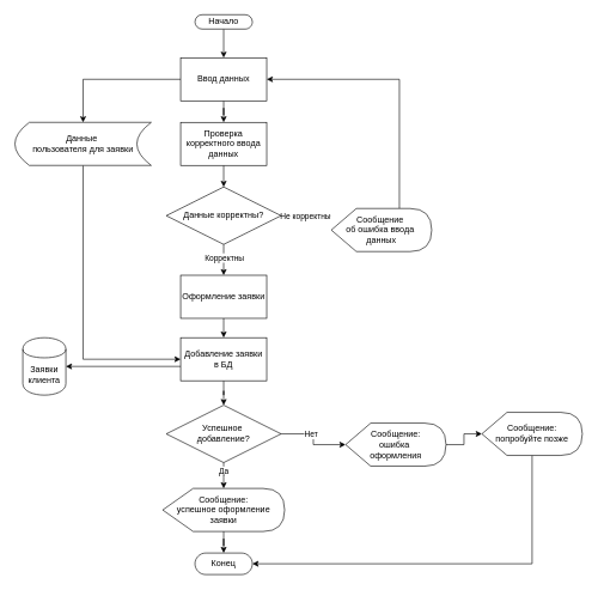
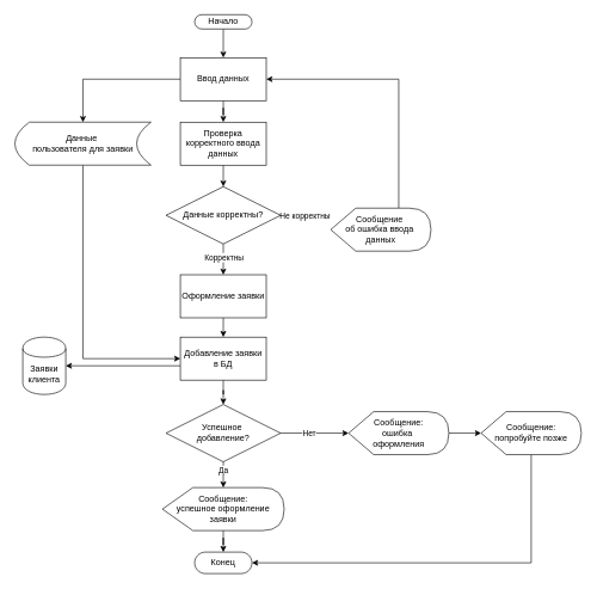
  <mxCell id="0" />
  <mxCell id="1" parent="0" />
  <mxCell id="2" style="edgeStyle=orthogonalEdgeStyle;rounded=0;orthogonalLoop=1;jettySize=auto;html=1;" edge="1" parent="1" source="3" target="6"><mxGeometry relative="1" as="geometry" /></mxCell>
  <mxCell id="3" value="Начало" style="html=1;dashed=0;whiteSpace=wrap;shape=mxgraph.dfd.start" vertex="1" parent="1"><mxGeometry x="271" y="20" width="80" height="20" as="geometry" /></mxCell>
  <mxCell id="4" style="edgeStyle=orthogonalEdgeStyle;rounded=0;orthogonalLoop=1;jettySize=auto;html=1;" edge="1" parent="1" source="6" target="8"><mxGeometry relative="1" as="geometry"><mxPoint x="311" y="170" as="targetPoint" /></mxGeometry></mxCell>
  <mxCell id="5" style="edgeStyle=orthogonalEdgeStyle;rounded=0;orthogonalLoop=1;jettySize=auto;html=1;" edge="1" parent="1" source="6" target="17"><mxGeometry relative="1" as="geometry" /></mxCell>
  <mxCell id="6" value="&lt;div&gt;Ввод данных&lt;/div&gt;" style="rounded=0;whiteSpace=wrap;html=1;" vertex="1" parent="1"><mxGeometry x="251" y="80" width="120" height="60" as="geometry" /></mxCell>
  <mxCell id="7" style="edgeStyle=orthogonalEdgeStyle;rounded=0;orthogonalLoop=1;jettySize=auto;html=1;" edge="1" parent="1" source="8"><mxGeometry relative="1" as="geometry"><mxPoint x="311" y="260" as="targetPoint" /></mxGeometry></mxCell>
  <mxCell id="8" value="Проверка корректного ввода данных" style="rounded=0;whiteSpace=wrap;html=1;" vertex="1" parent="1"><mxGeometry x="251" y="170" width="120" height="60" as="geometry" /></mxCell>
  <mxCell id="9" style="edgeStyle=orthogonalEdgeStyle;rounded=0;orthogonalLoop=1;jettySize=auto;html=1;" edge="1" parent="1" source="13" target="15"><mxGeometry relative="1" as="geometry"><mxPoint x="491" y="250" as="targetPoint" /><Array as="points"><mxPoint x="491" y="300" /></Array></mxGeometry></mxCell>
  <mxCell id="10" value="Не корректны" style="edgeLabel;html=1;align=center;verticalAlign=middle;resizable=0;points=[];" vertex="1" connectable="0" parent="9"><mxGeometry x="-0.316" relative="1" as="geometry"><mxPoint x="9" as="offset" /></mxGeometry></mxCell>
  <mxCell id="11" style="edgeStyle=orthogonalEdgeStyle;rounded=0;orthogonalLoop=1;jettySize=auto;html=1;" edge="1" parent="1" source="13" target="19"><mxGeometry relative="1" as="geometry"><mxPoint x="310.75" y="580" as="targetPoint" /><mxPoint x="310.75" y="550" as="sourcePoint" /></mxGeometry></mxCell>
  <mxCell id="12" value="Корректны" style="edgeLabel;html=1;align=center;verticalAlign=middle;resizable=0;points=[];" vertex="1" connectable="0" parent="11"><mxGeometry x="-0.155" relative="1" as="geometry"><mxPoint as="offset" /></mxGeometry></mxCell>
  <mxCell id="13" value="Данные корректны?" style="rhombus;whiteSpace=wrap;html=1;" vertex="1" parent="1"><mxGeometry x="231" y="260" width="160" height="80" as="geometry" /></mxCell>
  <mxCell id="14" style="edgeStyle=orthogonalEdgeStyle;rounded=0;orthogonalLoop=1;jettySize=auto;html=1;entryX=1;entryY=0.5;entryDx=0;entryDy=0;" edge="1" parent="1" source="15" target="6"><mxGeometry relative="1" as="geometry"><Array as="points"><mxPoint x="556" y="110" /></Array></mxGeometry></mxCell>
  <mxCell id="15" value="&lt;div&gt;Сообщение&amp;nbsp;&lt;/div&gt;&lt;div&gt;об ошибка ввода&amp;nbsp;&lt;/div&gt;&lt;div&gt;данных&lt;/div&gt;" style="shape=display;whiteSpace=wrap;html=1;" vertex="1" parent="1"><mxGeometry x="461" y="290" width="140" height="60" as="geometry" /></mxCell>
  <mxCell id="16" style="edgeStyle=orthogonalEdgeStyle;rounded=0;orthogonalLoop=1;jettySize=auto;html=1;" edge="1" parent="1" source="17" target="32"><mxGeometry relative="1" as="geometry"><Array as="points"><mxPoint x="115" y="500" /></Array></mxGeometry></mxCell>
  <mxCell id="17" value="&lt;div&gt;Данные&amp;nbsp;&lt;/div&gt;&lt;div&gt;пользователя для заявки&lt;br&gt;&lt;/div&gt;" style="shape=dataStorage;whiteSpace=wrap;html=1;fixedSize=1;" vertex="1" parent="1"><mxGeometry x="20" y="170" width="190" height="60" as="geometry" /></mxCell>
  <mxCell id="18" style="edgeStyle=orthogonalEdgeStyle;rounded=0;orthogonalLoop=1;jettySize=auto;html=1;" edge="1" parent="1" source="19"><mxGeometry relative="1" as="geometry"><mxPoint x="311" y="470" as="targetPoint" /></mxGeometry></mxCell>
  <mxCell id="19" value="Оформление заявки" style="rounded=0;whiteSpace=wrap;html=1;" vertex="1" parent="1"><mxGeometry x="251" y="383" width="120" height="60" as="geometry" /></mxCell>
  <mxCell id="20" style="edgeStyle=orthogonalEdgeStyle;rounded=0;orthogonalLoop=1;jettySize=auto;html=1;" edge="1" parent="1" source="24" target="26"><mxGeometry relative="1" as="geometry"><mxPoint x="511" y="797" as="targetPoint" /></mxGeometry></mxCell>
  <mxCell id="21" value="Нет" style="edgeLabel;html=1;align=center;verticalAlign=middle;resizable=0;points=[];" vertex="1" connectable="0" parent="20"><mxGeometry x="-0.504" y="2" relative="1" as="geometry"><mxPoint x="15" y="2" as="offset" /></mxGeometry></mxCell>
  <mxCell id="22" style="edgeStyle=orthogonalEdgeStyle;rounded=0;orthogonalLoop=1;jettySize=auto;html=1;" edge="1" parent="1" source="24"><mxGeometry relative="1" as="geometry"><mxPoint x="311" y="680" as="targetPoint" /></mxGeometry></mxCell>
  <mxCell id="23" value="Да" style="edgeLabel;html=1;align=center;verticalAlign=middle;resizable=0;points=[];" vertex="1" connectable="0" parent="22"><mxGeometry x="-0.373" y="-1" relative="1" as="geometry"><mxPoint as="offset" /></mxGeometry></mxCell>
  <mxCell id="24" value="&lt;div&gt;Успешное&amp;nbsp;&lt;/div&gt;&lt;div&gt;добавление?&lt;/div&gt;" style="rhombus;whiteSpace=wrap;html=1;" vertex="1" parent="1"><mxGeometry x="231" y="564" width="160" height="80" as="geometry" /></mxCell>
  <mxCell id="25" style="edgeStyle=orthogonalEdgeStyle;rounded=0;orthogonalLoop=1;jettySize=auto;html=1;" edge="1" parent="1" source="26" target="28"><mxGeometry relative="1" as="geometry"><mxPoint x="481" y="627" as="targetPoint" /></mxGeometry></mxCell>
- <mxCell id="26" value="&lt;div&gt;Сообщение:&lt;/div&gt;&lt;div&gt;ошибка&amp;nbsp;&lt;/div&gt;&lt;div&gt;оформления&lt;/div&gt;" style="shape=display;whiteSpace=wrap;html=1;" vertex="1" parent="1"><mxGeometry x="481" y="589" width="140" height="60" as="geometry" /></mxCell>
+ <mxCell id="26" value="&lt;div&gt;Сообщение:&lt;/div&gt;&lt;div&gt;ошибка&amp;nbsp;&lt;/div&gt;&lt;div&gt;оформления&lt;/div&gt;" style="shape=display;whiteSpace=wrap;html=1;" vertex="1" parent="1"><mxGeometry x="486" y="574" width="140" height="60" as="geometry" /></mxCell>
  <mxCell id="27" style="edgeStyle=orthogonalEdgeStyle;rounded=0;orthogonalLoop=1;jettySize=auto;html=1;" edge="1" parent="1" source="28" target="29"><mxGeometry relative="1" as="geometry"><Array as="points"><mxPoint x="741" y="785" /></Array></mxGeometry></mxCell>
  <mxCell id="28" value="&lt;div&gt;Сообщение:&lt;/div&gt;попробуйте позже" style="shape=display;whiteSpace=wrap;html=1;" vertex="1" parent="1"><mxGeometry x="671" y="574" width="140" height="60" as="geometry" /></mxCell>
  <mxCell id="29" value="Конец" style="html=1;dashed=0;whiteSpace=wrap;shape=mxgraph.dfd.start" vertex="1" parent="1"><mxGeometry x="271" y="770" width="80" height="30" as="geometry" /></mxCell>
  <mxCell id="30" style="edgeStyle=orthogonalEdgeStyle;rounded=0;orthogonalLoop=1;jettySize=auto;html=1;" edge="1" parent="1" source="32" target="33"><mxGeometry relative="1" as="geometry"><Array as="points"><mxPoint x="111" y="510" /><mxPoint x="111" y="510" /></Array></mxGeometry></mxCell>
  <mxCell id="31" value="" style="edgeStyle=orthogonalEdgeStyle;rounded=0;orthogonalLoop=1;jettySize=auto;html=1;" edge="1" parent="1" source="32" target="24"><mxGeometry relative="1" as="geometry" /></mxCell>
  <mxCell id="32" value="Добавление заявки в БД" style="whiteSpace=wrap;html=1;" vertex="1" parent="1"><mxGeometry x="251" y="470" width="120" height="60" as="geometry" /></mxCell>
  <mxCell id="33" value="&lt;div&gt;Заявки&lt;/div&gt;&lt;div&gt;клиента&lt;br&gt;&lt;/div&gt;" style="shape=cylinder;whiteSpace=wrap;html=1;boundedLbl=1;backgroundOutline=1;" vertex="1" parent="1"><mxGeometry x="31" y="470" width="60" height="80" as="geometry" /></mxCell>
  <mxCell id="34" value="" style="edgeStyle=orthogonalEdgeStyle;rounded=0;orthogonalLoop=1;jettySize=auto;html=1;" edge="1" parent="1" source="35" target="29"><mxGeometry relative="1" as="geometry" /></mxCell>
  <mxCell id="35" value="&lt;div&gt;Сообщение:&lt;/div&gt;успешное оформление заявки" style="shape=display;whiteSpace=wrap;html=1;" vertex="1" parent="1"><mxGeometry x="226" y="680" width="170" height="60" as="geometry" /></mxCell>
